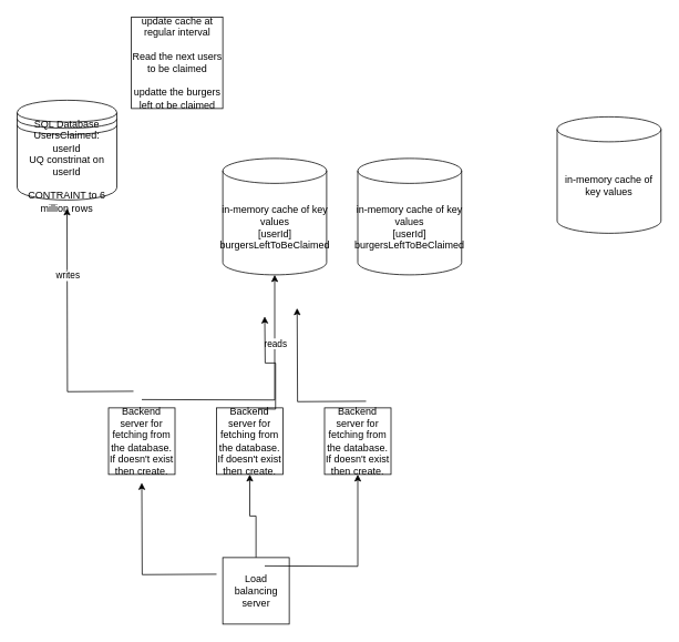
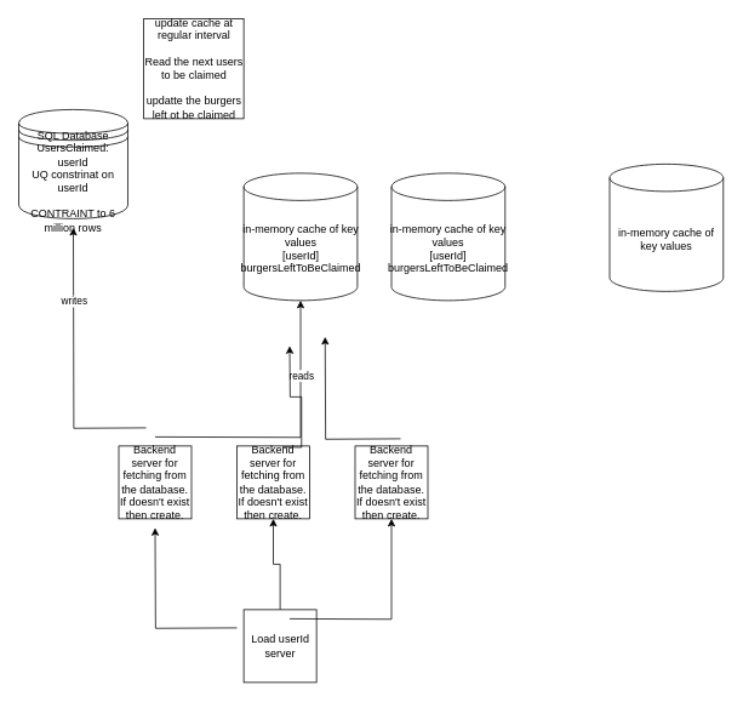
  <mxCell id="0" />
  <mxCell id="1" parent="0" />
  <mxCell id="2" value="in-memory cache of key values&lt;br&gt;[userId]&lt;br&gt;burgersLeftToBeClaimed" style="shape=cylinder3;whiteSpace=wrap;html=1;boundedLbl=1;backgroundOutline=1;size=15;" vertex="1" parent="1"><mxGeometry x="267.5" y="190" width="125" height="140" as="geometry" /></mxCell>
  <mxCell id="3" value="Backend server for fetching from the database.&lt;br&gt;If doesn't exist then create." style="whiteSpace=wrap;html=1;aspect=fixed;" vertex="1" parent="1"><mxGeometry x="260" y="490" width="80" height="80" as="geometry" /></mxCell>
  <mxCell id="4" value="Backend server for fetching from the database.&lt;br style=&quot;border-color: var(--border-color);&quot;&gt;If doesn't exist then create." style="whiteSpace=wrap;html=1;aspect=fixed;" vertex="1" parent="1"><mxGeometry x="390" y="490" width="80" height="80" as="geometry" /></mxCell>
  <mxCell id="5" value="Backend server for fetching from the database.&lt;br style=&quot;border-color: var(--border-color);&quot;&gt;If doesn't exist then create." style="whiteSpace=wrap;html=1;aspect=fixed;" vertex="1" parent="1"><mxGeometry x="130" y="490" width="80" height="80" as="geometry" /></mxCell>
  <mxCell id="6" value="" style="edgeStyle=orthogonalEdgeStyle;rounded=0;orthogonalLoop=1;jettySize=auto;html=1;" edge="1" parent="1" source="7" target="3"><mxGeometry relative="1" as="geometry" /></mxCell>
- <mxCell id="7" value="Load balancing&lt;br&gt;server" style="whiteSpace=wrap;html=1;aspect=fixed;" vertex="1" parent="1"><mxGeometry x="267.5" y="670" width="80" height="80" as="geometry" /></mxCell>
+ <mxCell id="7" value="Load userId&lt;br&gt;server" style="whiteSpace=wrap;html=1;aspect=fixed;" vertex="1" parent="1"><mxGeometry x="267.5" y="670" width="80" height="80" as="geometry" /></mxCell>
  <mxCell id="8" value="" style="edgeStyle=orthogonalEdgeStyle;rounded=0;orthogonalLoop=1;jettySize=auto;html=1;entryX=0.5;entryY=1;entryDx=0;entryDy=0;" edge="1" parent="1" target="4"><mxGeometry relative="1" as="geometry"><mxPoint x="318" y="680" as="sourcePoint" /><mxPoint x="310" y="580" as="targetPoint" /></mxGeometry></mxCell>
  <mxCell id="9" value="" style="edgeStyle=orthogonalEdgeStyle;rounded=0;orthogonalLoop=1;jettySize=auto;html=1;" edge="1" parent="1"><mxGeometry relative="1" as="geometry"><mxPoint x="260" y="690" as="sourcePoint" /><mxPoint x="170" y="580" as="targetPoint" /></mxGeometry></mxCell>
  <mxCell id="10" value="" style="edgeStyle=orthogonalEdgeStyle;rounded=0;orthogonalLoop=1;jettySize=auto;html=1;" edge="1" parent="1" target="2"><mxGeometry relative="1" as="geometry"><mxPoint x="170" y="480" as="sourcePoint" /><mxPoint x="110" y="310" as="targetPoint" /></mxGeometry></mxCell>
  <mxCell id="11" value="reads" style="edgeLabel;html=1;align=center;verticalAlign=middle;resizable=0;points=[];" vertex="1" connectable="0" parent="10"><mxGeometry x="0.468" y="1" relative="1" as="geometry"><mxPoint x="1" as="offset" /></mxGeometry></mxCell>
  <mxCell id="12" value="" style="edgeStyle=orthogonalEdgeStyle;rounded=0;orthogonalLoop=1;jettySize=auto;html=1;" edge="1" parent="1"><mxGeometry relative="1" as="geometry"><mxPoint x="310" y="491" as="sourcePoint" /><mxPoint x="318" y="380" as="targetPoint" /></mxGeometry></mxCell>
  <mxCell id="13" value="" style="edgeStyle=orthogonalEdgeStyle;rounded=0;orthogonalLoop=1;jettySize=auto;html=1;" edge="1" parent="1"><mxGeometry relative="1" as="geometry"><mxPoint x="440" y="482" as="sourcePoint" /><mxPoint x="357" y="370" as="targetPoint" /></mxGeometry></mxCell>
- <mxCell id="14" value="in-memory cache of key values" style="shape=cylinder3;whiteSpace=wrap;html=1;boundedLbl=1;backgroundOutline=1;size=15;" vertex="1" parent="1"><mxGeometry x="670" y="140" width="125" height="140" as="geometry" /></mxCell>
+ <mxCell id="14" value="in-memory cache of key values" style="shape=cylinder3;whiteSpace=wrap;html=1;boundedLbl=1;backgroundOutline=1;size=15;" vertex="1" parent="1"><mxGeometry x="670" y="180" width="125" height="140" as="geometry" /></mxCell>
  <mxCell id="15" value="SQL Database&lt;br&gt;UsersClaimed:&lt;br&gt;userId&lt;br&gt;UQ constrinat on userId&lt;br&gt;&lt;br&gt;CONTRAINT to 6 million rows" style="shape=datastore;whiteSpace=wrap;html=1;" vertex="1" parent="1"><mxGeometry x="20" y="120" width="120" height="120" as="geometry" /></mxCell>
  <mxCell id="16" value="" style="edgeStyle=orthogonalEdgeStyle;rounded=0;orthogonalLoop=1;jettySize=auto;html=1;" edge="1" parent="1"><mxGeometry relative="1" as="geometry"><mxPoint x="160" y="470" as="sourcePoint" /><mxPoint x="80" y="250" as="targetPoint" /></mxGeometry></mxCell>
  <mxCell id="17" value="writes" style="edgeLabel;html=1;align=center;verticalAlign=middle;resizable=0;points=[];" vertex="1" connectable="0" parent="16"><mxGeometry x="0.468" y="1" relative="1" as="geometry"><mxPoint x="1" as="offset" /></mxGeometry></mxCell>
  <mxCell id="18" value="update cache at regular interval&lt;br&gt;&lt;br&gt;Read the next users to be claimed&lt;br&gt;&lt;br&gt;updatte the burgers left ot be claimed" style="whiteSpace=wrap;html=1;aspect=fixed;" vertex="1" parent="1"><mxGeometry x="157.5" y="20" width="110" height="110" as="geometry" /></mxCell>
  <mxCell id="19" value="in-memory cache of key values&lt;br&gt;[userId]&lt;br&gt;burgersLeftToBeClaimed" style="shape=cylinder3;whiteSpace=wrap;html=1;boundedLbl=1;backgroundOutline=1;size=15;" vertex="1" parent="1"><mxGeometry x="430" y="190" width="125" height="140" as="geometry" /></mxCell>
